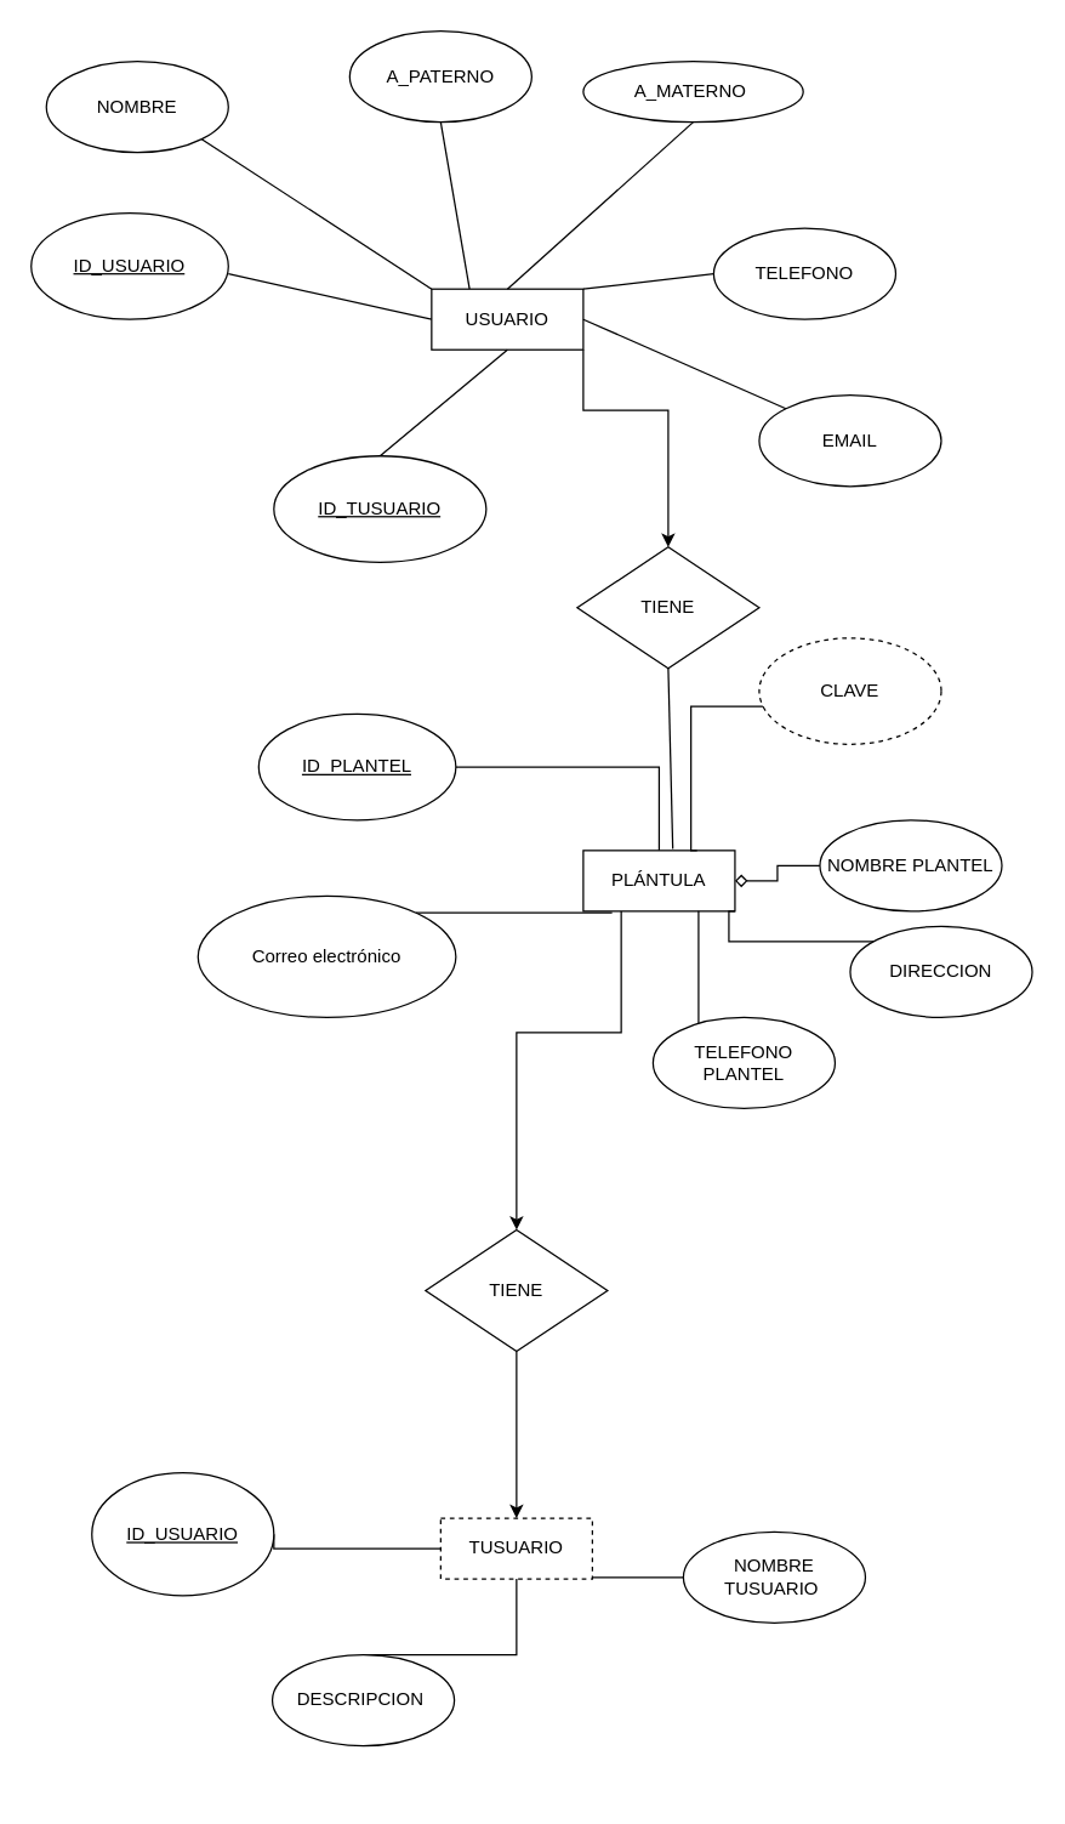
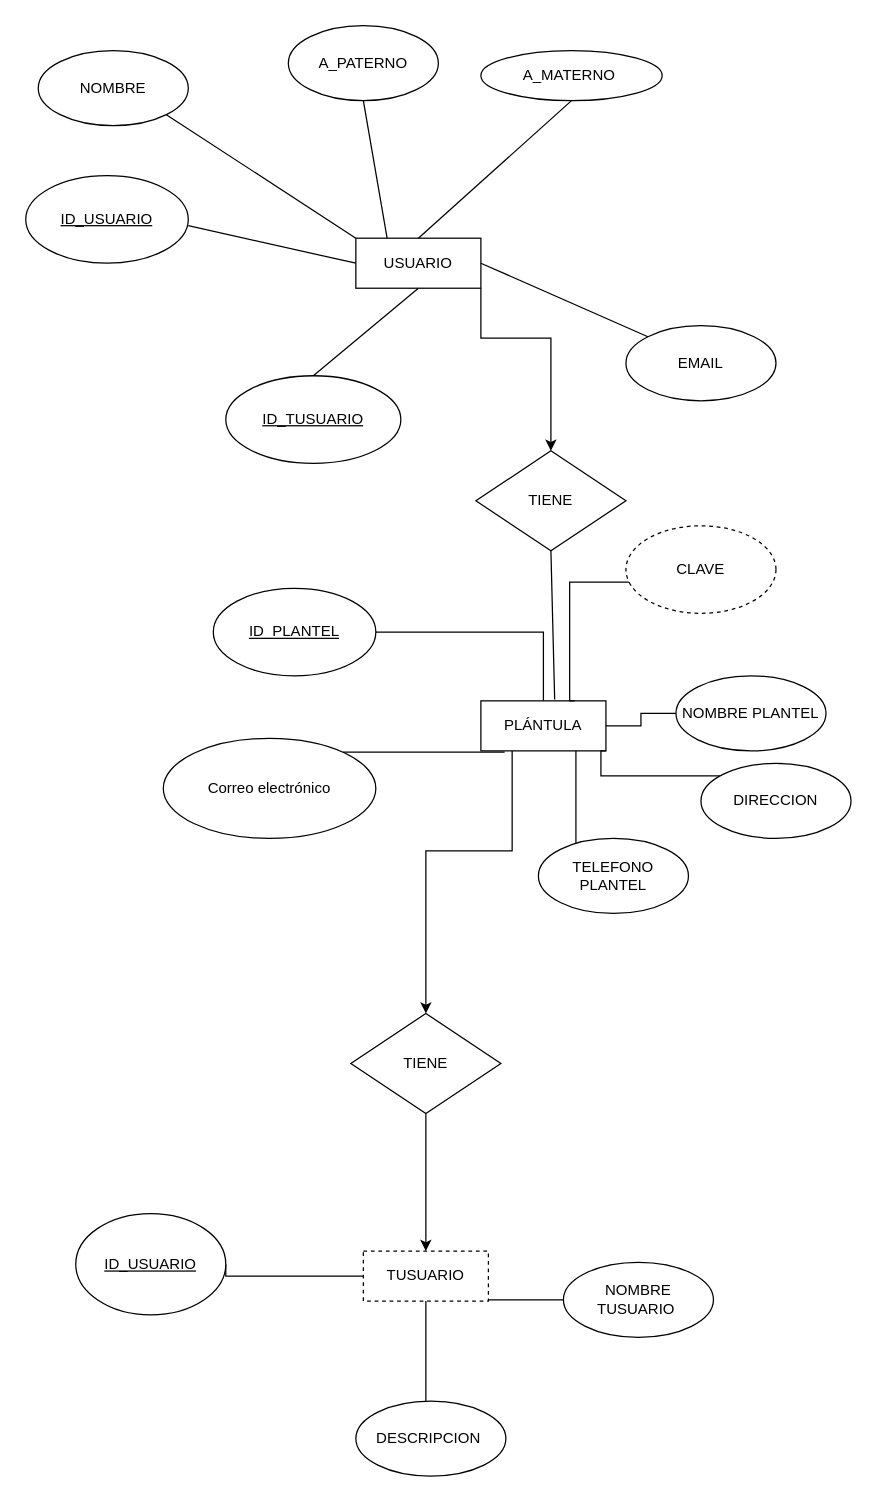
  <mxCell id="0" />
  <mxCell id="1" parent="0" />
  <mxCell id="2" value="" style="edgeStyle=orthogonalEdgeStyle;rounded=0;orthogonalLoop=1;jettySize=auto;html=1;entryX=0.5;entryY=0;entryDx=0;entryDy=0;exitX=1;exitY=1;exitDx=0;exitDy=0;" edge="1" parent="1" source="3" target="35"><mxGeometry relative="1" as="geometry"><Array as="points"><mxPoint x="384" y="270" /><mxPoint x="440" y="270" /></Array></mxGeometry></mxCell>
  <mxCell id="3" value="USUARIO" style="whiteSpace=wrap;html=1;align=center;" vertex="1" parent="1"><mxGeometry x="284" y="190" width="100" height="40" as="geometry" /></mxCell>
  <mxCell id="4" value="A_MATERNO&amp;nbsp;" style="ellipse;whiteSpace=wrap;html=1;align=center;" vertex="1" parent="1"><mxGeometry x="384" y="40" width="145" height="40" as="geometry" /></mxCell>
  <mxCell id="5" value="A_PATERNO" style="ellipse;whiteSpace=wrap;html=1;align=center;" vertex="1" parent="1"><mxGeometry x="230" y="20" width="120" height="60" as="geometry" /></mxCell>
  <mxCell id="6" value="NOMBRE" style="ellipse;whiteSpace=wrap;html=1;align=center;" vertex="1" parent="1"><mxGeometry x="30" y="40" width="120" height="60" as="geometry" /></mxCell>
  <mxCell id="7" value="" style="endArrow=none;html=1;rounded=0;exitX=1;exitY=1;exitDx=0;exitDy=0;entryX=0;entryY=0;entryDx=0;entryDy=0;" edge="1" parent="1" source="6" target="3"><mxGeometry relative="1" as="geometry"><mxPoint x="174" y="190" as="sourcePoint" /><mxPoint x="334" y="190" as="targetPoint" /></mxGeometry></mxCell>
  <mxCell id="8" value="" style="endArrow=none;html=1;rounded=0;exitX=0.5;exitY=1;exitDx=0;exitDy=0;entryX=0.25;entryY=0;entryDx=0;entryDy=0;" edge="1" parent="1" source="5" target="3"><mxGeometry relative="1" as="geometry"><mxPoint x="250" y="280" as="sourcePoint" /><mxPoint x="410" y="280" as="targetPoint" /></mxGeometry></mxCell>
  <mxCell id="9" value="" style="endArrow=none;html=1;rounded=0;exitX=0.5;exitY=1;exitDx=0;exitDy=0;entryX=0.5;entryY=0;entryDx=0;entryDy=0;" edge="1" parent="1" source="4" target="3"><mxGeometry relative="1" as="geometry"><mxPoint x="470" y="210" as="sourcePoint" /><mxPoint x="410" y="280" as="targetPoint" /></mxGeometry></mxCell>
  <mxCell id="10" value="EMAIL" style="ellipse;whiteSpace=wrap;html=1;align=center;" vertex="1" parent="1"><mxGeometry x="500" y="260" width="120" height="60" as="geometry" /></mxCell>
- <mxCell id="11" value="TELEFONO" style="ellipse;whiteSpace=wrap;html=1;align=center;" vertex="1" parent="1"><mxGeometry x="470" y="150" width="120" height="60" as="geometry" /></mxCell>
- <mxCell id="12" value="" style="endArrow=none;html=1;rounded=0;entryX=0;entryY=0.5;entryDx=0;entryDy=0;exitX=1;exitY=0;exitDx=0;exitDy=0;" edge="1" parent="1" source="3" target="11"><mxGeometry relative="1" as="geometry"><mxPoint x="380" y="280" as="sourcePoint" /><mxPoint x="410" y="280" as="targetPoint" /></mxGeometry></mxCell>
  <mxCell id="13" value="" style="endArrow=none;html=1;rounded=0;entryX=0;entryY=0;entryDx=0;entryDy=0;exitX=1;exitY=0.5;exitDx=0;exitDy=0;" edge="1" parent="1" source="3" target="10"><mxGeometry relative="1" as="geometry"><mxPoint x="250" y="280" as="sourcePoint" /><mxPoint x="410" y="280" as="targetPoint" /></mxGeometry></mxCell>
  <mxCell id="14" value="" style="endArrow=none;html=1;rounded=0;entryX=0.5;entryY=0;entryDx=0;entryDy=0;exitX=0.5;exitY=1;exitDx=0;exitDy=0;" edge="1" parent="1" source="3" target="39"><mxGeometry relative="1" as="geometry"><mxPoint x="250" y="280" as="sourcePoint" /><mxPoint x="230" y="280" as="targetPoint" /></mxGeometry></mxCell>
  <mxCell id="15" value="" style="edgeStyle=orthogonalEdgeStyle;rounded=0;orthogonalLoop=1;jettySize=auto;html=1;entryX=0.5;entryY=0;entryDx=0;entryDy=0;exitX=0.25;exitY=1;exitDx=0;exitDy=0;" edge="1" parent="1" source="16" target="34"><mxGeometry relative="1" as="geometry"><Array as="points"><mxPoint x="409" y="680" /><mxPoint x="340" y="680" /></Array></mxGeometry></mxCell>
  <mxCell id="16" value="&lt;font&gt;PLÁNTULA&lt;/font&gt;" style="whiteSpace=wrap;html=1;align=center;" vertex="1" parent="1"><mxGeometry x="384" y="560" width="100" height="40" as="geometry" /></mxCell>
  <mxCell id="17" value="" style="edgeStyle=orthogonalEdgeStyle;rounded=0;orthogonalLoop=1;jettySize=auto;html=1;entryX=0.19;entryY=1.025;entryDx=0;entryDy=0;entryPerimeter=0;endArrow=none;endFill=0;" edge="1" parent="1" source="18" target="16"><mxGeometry relative="1" as="geometry"><Array as="points"><mxPoint x="350" y="601" /><mxPoint x="350" y="601" /></Array></mxGeometry></mxCell>
  <mxCell id="18" value="Correo electrónico" style="ellipse;whiteSpace=wrap;html=1;align=center;" vertex="1" parent="1"><mxGeometry x="130" y="590" width="170" height="80" as="geometry" /></mxCell>
  <mxCell id="19" value="" style="edgeStyle=orthogonalEdgeStyle;rounded=0;orthogonalLoop=1;jettySize=auto;html=1;endArrow=none;endFill=0;exitX=1;exitY=0.5;exitDx=0;exitDy=0;" edge="1" parent="1" source="40" target="16"><mxGeometry relative="1" as="geometry"><mxPoint x="310" y="515" as="sourcePoint" /></mxGeometry></mxCell>
  <mxCell id="20" value="" style="edgeStyle=orthogonalEdgeStyle;rounded=0;orthogonalLoop=1;jettySize=auto;html=1;endArrow=none;endFill=0;" edge="1" parent="1" source="21" target="16"><mxGeometry relative="1" as="geometry"><Array as="points"><mxPoint x="460" y="640" /><mxPoint x="460" y="640" /></Array></mxGeometry></mxCell>
  <mxCell id="21" value="TELEFONO PLANTEL" style="ellipse;whiteSpace=wrap;html=1;align=center;" vertex="1" parent="1"><mxGeometry x="430" y="670" width="120" height="60" as="geometry" /></mxCell>
- <mxCell id="22" style="edgeStyle=orthogonalEdgeStyle;rounded=0;orthogonalLoop=1;jettySize=auto;html=1;entryX=1;entryY=0.5;entryDx=0;entryDy=0;startArrow=none;startFill=0;endArrow=diamond;endFill=0;" edge="1" parent="1" source="23" target="16"><mxGeometry relative="1" as="geometry"><mxPoint x="470" y="500" as="targetPoint" /></mxGeometry></mxCell>
+ <mxCell id="22" style="edgeStyle=orthogonalEdgeStyle;rounded=0;orthogonalLoop=1;jettySize=auto;html=1;entryX=1;entryY=0.5;entryDx=0;entryDy=0;startArrow=none;startFill=0;endArrow=none;endFill=0;" edge="1" parent="1" source="23" target="16"><mxGeometry relative="1" as="geometry"><mxPoint x="470" y="500" as="targetPoint" /></mxGeometry></mxCell>
  <mxCell id="23" value="NOMBRE PLANTEL" style="ellipse;whiteSpace=wrap;html=1;align=center;" vertex="1" parent="1"><mxGeometry x="540" y="540" width="120" height="60" as="geometry" /></mxCell>
  <mxCell id="24" value="" style="edgeStyle=orthogonalEdgeStyle;rounded=0;orthogonalLoop=1;jettySize=auto;html=1;entryX=1;entryY=1;entryDx=0;entryDy=0;endArrow=none;endFill=0;" edge="1" parent="1" source="25" target="16"><mxGeometry relative="1" as="geometry"><Array as="points"><mxPoint x="480" y="620" /></Array></mxGeometry></mxCell>
  <mxCell id="25" value="DIRECCION" style="ellipse;whiteSpace=wrap;html=1;align=center;" vertex="1" parent="1"><mxGeometry x="560" y="610" width="120" height="60" as="geometry" /></mxCell>
  <mxCell id="26" value="" style="edgeStyle=orthogonalEdgeStyle;rounded=0;orthogonalLoop=1;jettySize=auto;html=1;entryX=0.75;entryY=0;entryDx=0;entryDy=0;endArrow=none;endFill=0;" edge="1" parent="1" source="27" target="16"><mxGeometry relative="1" as="geometry"><Array as="points"><mxPoint x="455" y="465" /></Array></mxGeometry></mxCell>
  <mxCell id="27" value="CLAVE" style="ellipse;whiteSpace=wrap;html=1;align=center;dashed=1;" vertex="1" parent="1"><mxGeometry x="500" y="420" width="120" height="70" as="geometry" /></mxCell>
  <mxCell id="28" value="TUSUARIO" style="whiteSpace=wrap;html=1;align=center;dashed=1;" vertex="1" parent="1"><mxGeometry x="290" y="1000" width="100" height="40" as="geometry" /></mxCell>
  <mxCell id="29" value="" style="edgeStyle=orthogonalEdgeStyle;rounded=0;orthogonalLoop=1;jettySize=auto;html=1;endArrow=none;endFill=0;entryX=0.5;entryY=1;entryDx=0;entryDy=0;" edge="1" parent="1" source="30" target="28"><mxGeometry relative="1" as="geometry"><Array as="points"><mxPoint x="340" y="1090" /><mxPoint x="340" y="1090" /></Array></mxGeometry></mxCell>
- <mxCell id="30" value="DESCRIPCION&amp;nbsp;" style="ellipse;whiteSpace=wrap;html=1;align=center;" vertex="1" parent="1"><mxGeometry x="179" y="1090" width="120" height="60" as="geometry" /></mxCell>
+ <mxCell id="30" value="DESCRIPCION&amp;nbsp;" style="ellipse;whiteSpace=wrap;html=1;align=center;" vertex="1" parent="1"><mxGeometry x="284" y="1120" width="120" height="60" as="geometry" /></mxCell>
  <mxCell id="31" value="" style="edgeStyle=orthogonalEdgeStyle;rounded=0;orthogonalLoop=1;jettySize=auto;html=1;endArrow=none;endFill=0;" edge="1" parent="1" source="32" target="28"><mxGeometry relative="1" as="geometry"><Array as="points"><mxPoint x="470" y="1030" /><mxPoint x="470" y="1030" /></Array></mxGeometry></mxCell>
  <mxCell id="32" value="NOMBRE TUSUARIO&amp;nbsp;" style="ellipse;whiteSpace=wrap;html=1;align=center;" vertex="1" parent="1"><mxGeometry x="450" y="1009" width="120" height="60" as="geometry" /></mxCell>
  <mxCell id="33" value="" style="edgeStyle=orthogonalEdgeStyle;rounded=0;orthogonalLoop=1;jettySize=auto;html=1;" edge="1" parent="1" source="34" target="28"><mxGeometry relative="1" as="geometry" /></mxCell>
  <mxCell id="34" value="TIENE" style="shape=rhombus;perimeter=rhombusPerimeter;whiteSpace=wrap;html=1;align=center;" vertex="1" parent="1"><mxGeometry x="280" y="810" width="120" height="80" as="geometry" /></mxCell>
  <mxCell id="35" value="TIENE" style="shape=rhombus;perimeter=rhombusPerimeter;whiteSpace=wrap;html=1;align=center;" vertex="1" parent="1"><mxGeometry x="380" y="360" width="120" height="80" as="geometry" /></mxCell>
  <mxCell id="36" value="" style="endArrow=none;html=1;rounded=0;entryX=0.5;entryY=1;entryDx=0;entryDy=0;exitX=0.59;exitY=-0.025;exitDx=0;exitDy=0;exitPerimeter=0;" edge="1" parent="1" source="16" target="35"><mxGeometry relative="1" as="geometry"><mxPoint x="250" y="490" as="sourcePoint" /><mxPoint x="410" y="490" as="targetPoint" /></mxGeometry></mxCell>
  <mxCell id="37" value="" style="endArrow=none;html=1;rounded=0;exitX=1;exitY=0.5;exitDx=0;exitDy=0;entryX=0;entryY=0.5;entryDx=0;entryDy=0;" edge="1" parent="1" target="3"><mxGeometry relative="1" as="geometry"><mxPoint x="150" y="180" as="sourcePoint" /><mxPoint x="410" y="380" as="targetPoint" /></mxGeometry></mxCell>
  <mxCell id="38" value="ID_USUARIO" style="ellipse;whiteSpace=wrap;html=1;align=center;fontStyle=4;" vertex="1" parent="1"><mxGeometry x="20" y="140" width="130" height="70" as="geometry" /></mxCell>
  <mxCell id="39" value="ID_TUSUARIO" style="ellipse;whiteSpace=wrap;html=1;align=center;fontStyle=4;" vertex="1" parent="1"><mxGeometry x="180" y="300" width="140" height="70" as="geometry" /></mxCell>
  <mxCell id="40" value="ID_PLANTEL" style="ellipse;whiteSpace=wrap;html=1;align=center;fontStyle=4;" vertex="1" parent="1"><mxGeometry x="170" y="470" width="130" height="70" as="geometry" /></mxCell>
  <mxCell id="41" value="" style="edgeStyle=orthogonalEdgeStyle;rounded=0;orthogonalLoop=1;jettySize=auto;html=1;exitX=1;exitY=0.5;exitDx=0;exitDy=0;endArrow=none;endFill=0;" edge="1" parent="1" source="42" target="28"><mxGeometry relative="1" as="geometry"><Array as="points"><mxPoint x="180" y="1020" /></Array></mxGeometry></mxCell>
  <mxCell id="42" value="ID_USUARIO" style="ellipse;whiteSpace=wrap;html=1;align=center;fontStyle=4;" vertex="1" parent="1"><mxGeometry x="60" y="970" width="120" height="81" as="geometry" /></mxCell>
